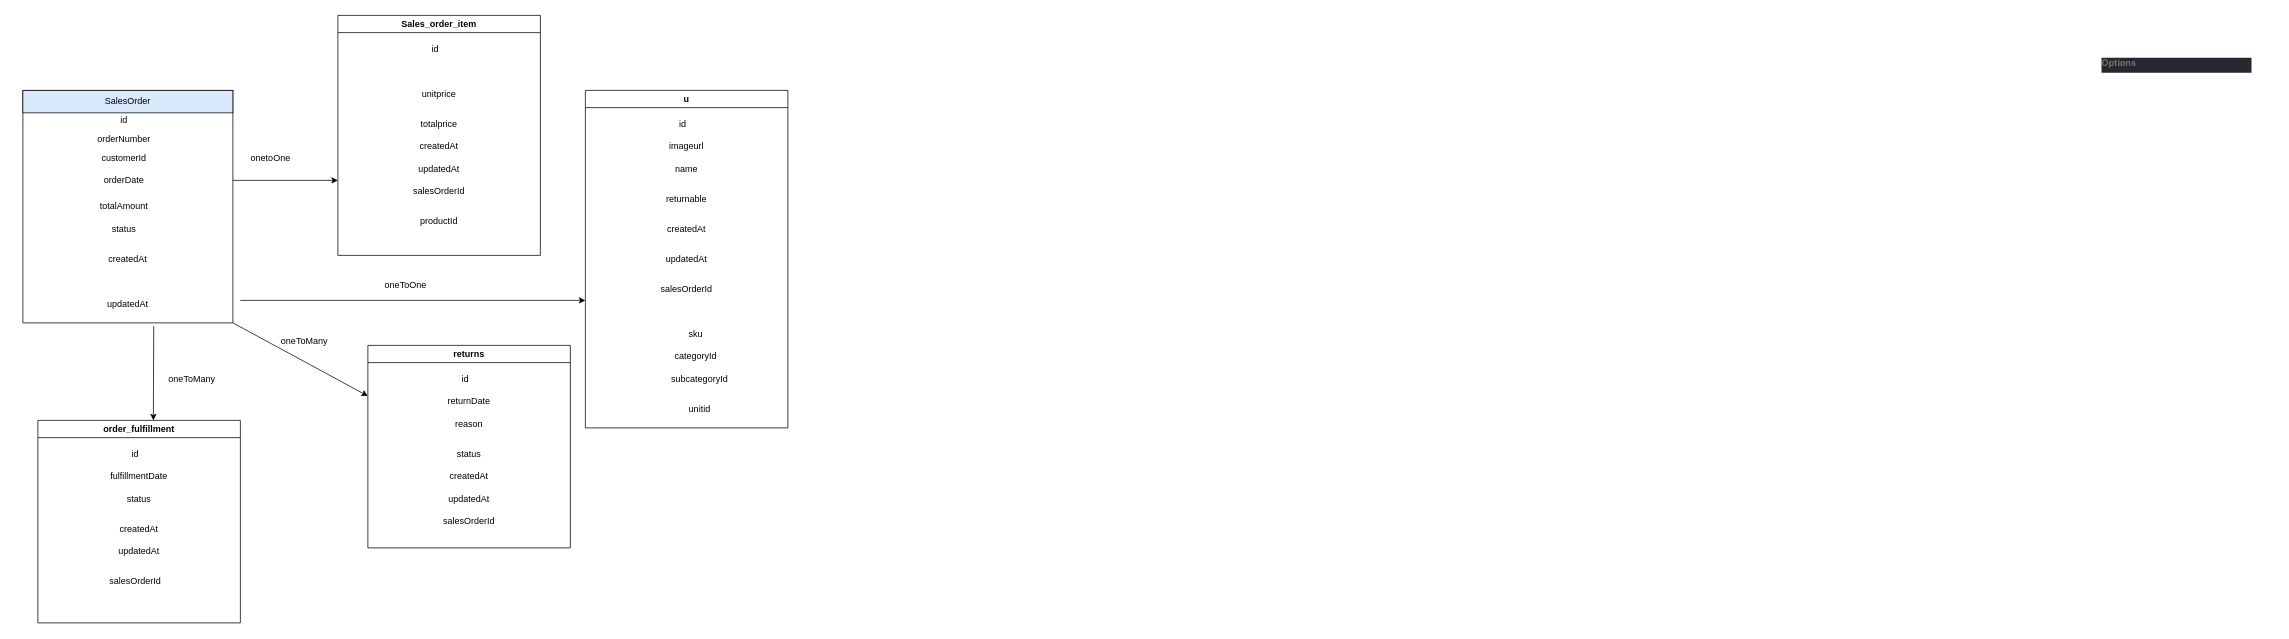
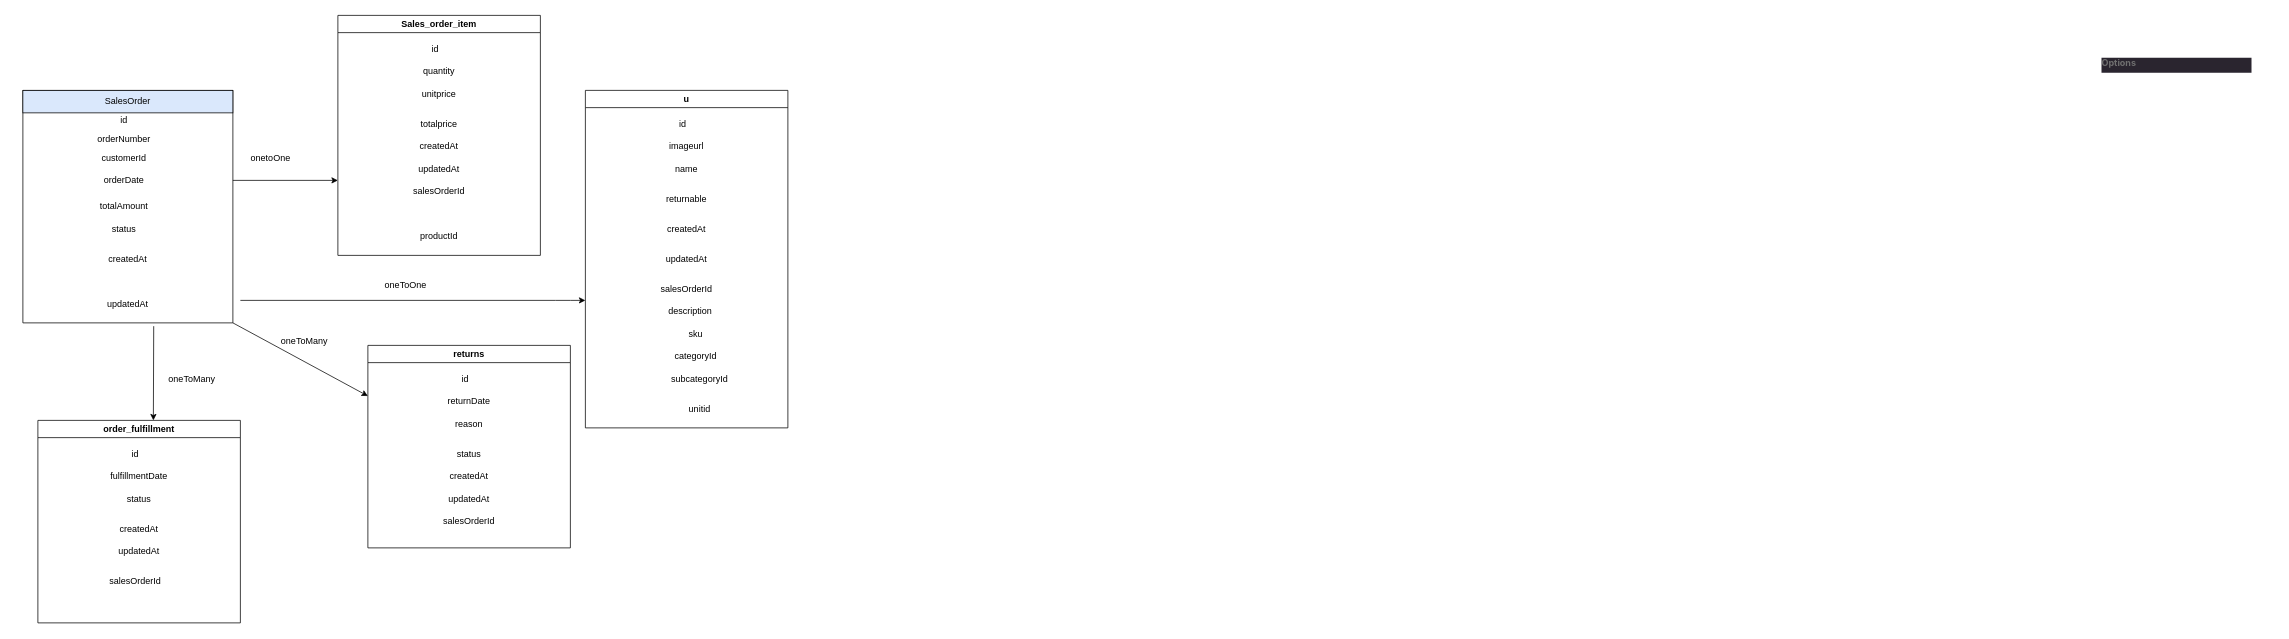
  <mxCell id="0" />
  <mxCell id="1" parent="0" />
  <mxCell id="2" value="" style="swimlane;startSize=0;" parent="1" vertex="1"><mxGeometry x="30" y="120" width="280" height="310" as="geometry" /></mxCell>
  <mxCell id="3" value="orderDate" style="text;html=1;strokeColor=none;fillColor=none;align=center;verticalAlign=middle;whiteSpace=wrap;rounded=0;" parent="2" vertex="1"><mxGeometry x="-10" y="100" width="290" height="40" as="geometry" /></mxCell>
  <mxCell id="4" value="customerId" style="text;html=1;strokeColor=none;fillColor=none;align=center;verticalAlign=middle;whiteSpace=wrap;rounded=0;" parent="2" vertex="1"><mxGeometry x="-5" y="80" width="280" height="20" as="geometry" /></mxCell>
  <mxCell id="5" value="" style="edgeStyle=none;html=1;endArrow=none;" parent="2" source="4" target="3" edge="1"><mxGeometry relative="1" as="geometry" /></mxCell>
  <mxCell id="6" value="totalAmount" style="text;html=1;strokeColor=none;fillColor=none;align=center;verticalAlign=middle;whiteSpace=wrap;rounded=0;" parent="2" vertex="1"><mxGeometry x="-5" y="140" width="280" height="30" as="geometry" /></mxCell>
  <mxCell id="7" value="SalesOrder" style="rounded=0;whiteSpace=wrap;html=1;fillColor=#dae8fc;" parent="2" vertex="1"><mxGeometry width="280" height="30" as="geometry" /></mxCell>
  <mxCell id="8" value="id" style="text;html=1;strokeColor=none;fillColor=none;align=center;verticalAlign=middle;whiteSpace=wrap;rounded=0;" parent="2" vertex="1"><mxGeometry y="30" width="270" height="20" as="geometry" /></mxCell>
  <mxCell id="9" value="orderNumber" style="text;html=1;strokeColor=none;fillColor=none;align=center;verticalAlign=middle;whiteSpace=wrap;rounded=0;" parent="2" vertex="1"><mxGeometry x="-5" y="50" width="280" height="30" as="geometry" /></mxCell>
  <mxCell id="10" value="updatedAt" style="text;html=1;strokeColor=none;fillColor=none;align=center;verticalAlign=middle;whiteSpace=wrap;rounded=0;" parent="2" vertex="1"><mxGeometry y="260" width="280" height="50" as="geometry" /></mxCell>
  <mxCell id="11" value="status" style="text;html=1;strokeColor=none;fillColor=none;align=center;verticalAlign=middle;whiteSpace=wrap;rounded=0;" parent="1" vertex="1"><mxGeometry x="30" y="290" width="270" height="30" as="geometry" /></mxCell>
  <mxCell id="12" value="createdAt" style="text;html=1;strokeColor=none;fillColor=none;align=center;verticalAlign=middle;whiteSpace=wrap;rounded=0;" parent="1" vertex="1"><mxGeometry x="30" y="330" width="280" height="30" as="geometry" /></mxCell>
  <mxCell id="13" value="Sales_order_item" style="swimlane;whiteSpace=wrap;html=1;" parent="1" vertex="1"><mxGeometry x="450" y="20" width="270" height="320" as="geometry" /></mxCell>
  <mxCell id="14" value="id" style="text;html=1;strokeColor=none;fillColor=none;align=center;verticalAlign=middle;whiteSpace=wrap;rounded=0;" parent="13" vertex="1"><mxGeometry x="25" y="30" width="210" height="30" as="geometry" /></mxCell>
+ <mxCell id="15" value="quantity" style="text;html=1;strokeColor=none;fillColor=none;align=center;verticalAlign=middle;whiteSpace=wrap;rounded=0;" parent="13" vertex="1"><mxGeometry x="35" y="60" width="200" height="30" as="geometry" /></mxCell>
  <mxCell id="16" value="unitprice" style="text;html=1;strokeColor=none;fillColor=none;align=center;verticalAlign=middle;whiteSpace=wrap;rounded=0;" parent="13" vertex="1"><mxGeometry x="35" y="90" width="200" height="30" as="geometry" /></mxCell>
  <mxCell id="17" value="totalprice" style="text;html=1;strokeColor=none;fillColor=none;align=center;verticalAlign=middle;whiteSpace=wrap;rounded=0;" parent="13" vertex="1"><mxGeometry x="35" y="130" width="200" height="30" as="geometry" /></mxCell>
  <mxCell id="18" value="createdAt" style="text;html=1;strokeColor=none;fillColor=none;align=center;verticalAlign=middle;whiteSpace=wrap;rounded=0;" parent="13" vertex="1"><mxGeometry x="35" y="160" width="200" height="30" as="geometry" /></mxCell>
  <mxCell id="19" value="updatedAt" style="text;html=1;strokeColor=none;fillColor=none;align=center;verticalAlign=middle;whiteSpace=wrap;rounded=0;" parent="13" vertex="1"><mxGeometry x="35" y="190" width="200" height="30" as="geometry" /></mxCell>
  <mxCell id="20" value="salesOrderId" style="text;html=1;strokeColor=none;fillColor=none;align=center;verticalAlign=middle;whiteSpace=wrap;rounded=0;" parent="13" vertex="1"><mxGeometry x="35" y="220" width="200" height="30" as="geometry" /></mxCell>
- <mxCell id="21" value="productId" style="text;html=1;strokeColor=none;fillColor=none;align=center;verticalAlign=middle;whiteSpace=wrap;rounded=0;" parent="13" vertex="1"><mxGeometry x="20" y="260" width="230" height="30" as="geometry" /></mxCell>
+ <mxCell id="21" value="productId" style="text;html=1;strokeColor=none;fillColor=none;align=center;verticalAlign=middle;whiteSpace=wrap;rounded=0;" parent="13" vertex="1"><mxGeometry x="20" y="280" width="230" height="30" as="geometry" /></mxCell>
  <mxCell id="22" value="" style="endArrow=classic;html=1;exitX=1;exitY=0.5;exitDx=0;exitDy=0;" parent="1" source="3" edge="1"><mxGeometry width="50" height="50" relative="1" as="geometry"><mxPoint x="360" y="110" as="sourcePoint" /><mxPoint x="450" y="240" as="targetPoint" /><Array as="points" /></mxGeometry></mxCell>
  <mxCell id="23" value="order_fulfillment" style="swimlane;whiteSpace=wrap;html=1;" parent="1" vertex="1"><mxGeometry x="50" y="560" width="270" height="270" as="geometry" /></mxCell>
  <mxCell id="24" value="id" style="text;html=1;strokeColor=none;fillColor=none;align=center;verticalAlign=middle;whiteSpace=wrap;rounded=0;" parent="23" vertex="1"><mxGeometry x="25" y="30" width="210" height="30" as="geometry" /></mxCell>
  <mxCell id="25" value="fulfillmentDate" style="text;html=1;strokeColor=none;fillColor=none;align=center;verticalAlign=middle;whiteSpace=wrap;rounded=0;" parent="23" vertex="1"><mxGeometry x="35" y="60" width="200" height="30" as="geometry" /></mxCell>
  <mxCell id="26" value="status" style="text;html=1;strokeColor=none;fillColor=none;align=center;verticalAlign=middle;whiteSpace=wrap;rounded=0;" parent="23" vertex="1"><mxGeometry x="35" y="90" width="200" height="30" as="geometry" /></mxCell>
  <mxCell id="27" value="createdAt" style="text;html=1;strokeColor=none;fillColor=none;align=center;verticalAlign=middle;whiteSpace=wrap;rounded=0;" parent="23" vertex="1"><mxGeometry x="35" y="130" width="200" height="30" as="geometry" /></mxCell>
  <mxCell id="28" value="updatedAt" style="text;html=1;strokeColor=none;fillColor=none;align=center;verticalAlign=middle;whiteSpace=wrap;rounded=0;" parent="23" vertex="1"><mxGeometry x="35" y="160" width="200" height="30" as="geometry" /></mxCell>
  <mxCell id="29" value="salesOrderId" style="text;html=1;strokeColor=none;fillColor=none;align=center;verticalAlign=middle;whiteSpace=wrap;rounded=0;" parent="23" vertex="1"><mxGeometry x="30" y="200" width="200" height="30" as="geometry" /></mxCell>
  <mxCell id="30" value="returns" style="swimlane;whiteSpace=wrap;html=1;" parent="1" vertex="1"><mxGeometry x="490" y="460" width="270" height="270" as="geometry" /></mxCell>
  <mxCell id="31" value="id" style="text;html=1;strokeColor=none;fillColor=none;align=center;verticalAlign=middle;whiteSpace=wrap;rounded=0;" parent="30" vertex="1"><mxGeometry x="25" y="30" width="210" height="30" as="geometry" /></mxCell>
  <mxCell id="32" value="returnDate" style="text;html=1;strokeColor=none;fillColor=none;align=center;verticalAlign=middle;whiteSpace=wrap;rounded=0;" parent="30" vertex="1"><mxGeometry x="35" y="60" width="200" height="30" as="geometry" /></mxCell>
  <mxCell id="33" value="reason" style="text;html=1;strokeColor=none;fillColor=none;align=center;verticalAlign=middle;whiteSpace=wrap;rounded=0;" parent="30" vertex="1"><mxGeometry x="35" y="90" width="200" height="30" as="geometry" /></mxCell>
  <mxCell id="34" value="status" style="text;html=1;strokeColor=none;fillColor=none;align=center;verticalAlign=middle;whiteSpace=wrap;rounded=0;" parent="30" vertex="1"><mxGeometry x="35" y="130" width="200" height="30" as="geometry" /></mxCell>
  <mxCell id="35" value="createdAt" style="text;html=1;strokeColor=none;fillColor=none;align=center;verticalAlign=middle;whiteSpace=wrap;rounded=0;" parent="30" vertex="1"><mxGeometry x="35" y="160" width="200" height="30" as="geometry" /></mxCell>
  <mxCell id="36" value="updatedAt" style="text;html=1;strokeColor=none;fillColor=none;align=center;verticalAlign=middle;whiteSpace=wrap;rounded=0;" parent="30" vertex="1"><mxGeometry x="35" y="190" width="200" height="30" as="geometry" /></mxCell>
  <mxCell id="37" value="salesOrderId" style="text;html=1;strokeColor=none;fillColor=none;align=center;verticalAlign=middle;whiteSpace=wrap;rounded=0;" parent="30" vertex="1"><mxGeometry x="35" y="220" width="200" height="30" as="geometry" /></mxCell>
  <mxCell id="38" value="" style="endArrow=classic;html=1;exitX=0.623;exitY=1.088;exitDx=0;exitDy=0;exitPerimeter=0;" parent="1" source="10" edge="1"><mxGeometry width="50" height="50" relative="1" as="geometry"><mxPoint x="360" y="670" as="sourcePoint" /><mxPoint x="204" y="560" as="targetPoint" /></mxGeometry></mxCell>
  <mxCell id="39" value="" style="endArrow=classic;html=1;exitX=1;exitY=1;exitDx=0;exitDy=0;entryX=0;entryY=0.25;entryDx=0;entryDy=0;" parent="1" source="10" target="30" edge="1"><mxGeometry width="50" height="50" relative="1" as="geometry"><mxPoint x="360" y="580" as="sourcePoint" /><mxPoint x="410" y="530" as="targetPoint" /></mxGeometry></mxCell>
  <mxCell id="40" value="oneToMany" style="text;html=1;align=center;verticalAlign=middle;resizable=0;points=[];autosize=1;strokeColor=none;fillColor=none;" parent="1" vertex="1"><mxGeometry x="360" y="440" width="90" height="30" as="geometry" /></mxCell>
  <mxCell id="41" value="oneToMany" style="text;html=1;align=center;verticalAlign=middle;resizable=0;points=[];autosize=1;strokeColor=none;fillColor=none;" parent="1" vertex="1"><mxGeometry x="210" y="490" width="90" height="30" as="geometry" /></mxCell>
  <mxCell id="42" value="onetoOne" style="text;html=1;align=center;verticalAlign=middle;resizable=0;points=[];autosize=1;strokeColor=none;fillColor=none;" parent="1" vertex="1"><mxGeometry x="320" y="195" width="80" height="30" as="geometry" /></mxCell>
  <mxCell id="43" value="&lt;div style=&quot;border-color: rgb(0, 0, 0); color: rgb(112, 112, 112); font-family: -apple-system, BlinkMacSystemFont, &amp;quot;Segoe UI Variable&amp;quot;, &amp;quot;Segoe UI&amp;quot;, system-ui, ui-sans-serif, Helvetica, Arial, sans-serif, &amp;quot;Apple Color Emoji&amp;quot;, &amp;quot;Segoe UI Emoji&amp;quot;; font-size: 12px; font-style: normal; font-variant-ligatures: normal; font-variant-caps: normal; letter-spacing: normal; orphans: 2; text-align: left; text-indent: 0px; text-transform: none; widows: 2; word-spacing: 0px; -webkit-text-stroke-width: 0px; white-space: nowrap; background-color: rgb(42, 37, 47); text-decoration-thickness: initial; text-decoration-style: initial; text-decoration-color: initial; padding: 0px 0px 6px; overflow: hidden; width: 200px; font-weight: bold;&quot;&gt;Options&lt;/div&gt;&lt;br class=&quot;Apple-interchange-newline&quot;&gt;" style="text;whiteSpace=wrap;html=1;" parent="1" vertex="1"><mxGeometry x="2800" y="70" width="230" height="60" as="geometry" /></mxCell>
  <mxCell id="44" value="u" style="swimlane;whiteSpace=wrap;html=1;" parent="1" vertex="1"><mxGeometry x="780" y="120" width="270" height="450" as="geometry" /></mxCell>
  <mxCell id="45" value="id" style="text;html=1;strokeColor=none;fillColor=none;align=center;verticalAlign=middle;whiteSpace=wrap;rounded=0;" parent="44" vertex="1"><mxGeometry x="25" y="30" width="210" height="30" as="geometry" /></mxCell>
  <mxCell id="46" value="imageurl" style="text;html=1;strokeColor=none;fillColor=none;align=center;verticalAlign=middle;whiteSpace=wrap;rounded=0;" parent="44" vertex="1"><mxGeometry x="35" y="60" width="200" height="30" as="geometry" /></mxCell>
  <mxCell id="47" value="name" style="text;html=1;strokeColor=none;fillColor=none;align=center;verticalAlign=middle;whiteSpace=wrap;rounded=0;" parent="44" vertex="1"><mxGeometry x="35" y="90" width="200" height="30" as="geometry" /></mxCell>
  <mxCell id="48" value="returnable" style="text;html=1;strokeColor=none;fillColor=none;align=center;verticalAlign=middle;whiteSpace=wrap;rounded=0;" parent="44" vertex="1"><mxGeometry x="35" y="130" width="200" height="30" as="geometry" /></mxCell>
  <mxCell id="49" value="createdAt" style="text;html=1;strokeColor=none;fillColor=none;align=center;verticalAlign=middle;whiteSpace=wrap;rounded=0;" parent="44" vertex="1"><mxGeometry x="35" y="170" width="200" height="30" as="geometry" /></mxCell>
  <mxCell id="50" value="updatedAt" style="text;html=1;strokeColor=none;fillColor=none;align=center;verticalAlign=middle;whiteSpace=wrap;rounded=0;" parent="44" vertex="1"><mxGeometry x="35" y="210" width="200" height="30" as="geometry" /></mxCell>
  <mxCell id="51" value="salesOrderId" style="text;html=1;strokeColor=none;fillColor=none;align=center;verticalAlign=middle;whiteSpace=wrap;rounded=0;" parent="44" vertex="1"><mxGeometry x="35" y="250" width="200" height="30" as="geometry" /></mxCell>
+ <mxCell id="52" value="description" style="text;html=1;strokeColor=none;fillColor=none;align=center;verticalAlign=middle;whiteSpace=wrap;rounded=0;" parent="44" vertex="1"><mxGeometry x="25" y="280" width="230" height="30" as="geometry" /></mxCell>
  <mxCell id="53" value="sku" style="text;html=1;strokeColor=none;fillColor=none;align=center;verticalAlign=middle;whiteSpace=wrap;rounded=0;" parent="44" vertex="1"><mxGeometry x="30" y="310" width="235" height="30" as="geometry" /></mxCell>
  <mxCell id="54" value="categoryId" style="text;html=1;strokeColor=none;fillColor=none;align=center;verticalAlign=middle;whiteSpace=wrap;rounded=0;" parent="44" vertex="1"><mxGeometry x="30" y="340" width="235" height="30" as="geometry" /></mxCell>
  <mxCell id="55" value="subcategoryId" style="text;html=1;strokeColor=none;fillColor=none;align=center;verticalAlign=middle;whiteSpace=wrap;rounded=0;" parent="44" vertex="1"><mxGeometry x="35" y="370" width="235" height="30" as="geometry" /></mxCell>
  <mxCell id="56" value="unitid" style="text;html=1;strokeColor=none;fillColor=none;align=center;verticalAlign=middle;whiteSpace=wrap;rounded=0;" parent="44" vertex="1"><mxGeometry x="35" y="410" width="235" height="30" as="geometry" /></mxCell>
  <mxCell id="57" value="" style="endArrow=classic;html=1;" parent="1" edge="1"><mxGeometry width="50" height="50" relative="1" as="geometry"><mxPoint x="320" y="400" as="sourcePoint" /><mxPoint x="780" y="400" as="targetPoint" /><Array as="points"><mxPoint x="750" y="400" /></Array></mxGeometry></mxCell>
  <mxCell id="58" value="oneToOne" style="text;html=1;align=center;verticalAlign=middle;resizable=0;points=[];autosize=1;strokeColor=none;fillColor=none;" parent="1" vertex="1"><mxGeometry x="500" y="365" width="80" height="30" as="geometry" /></mxCell>
